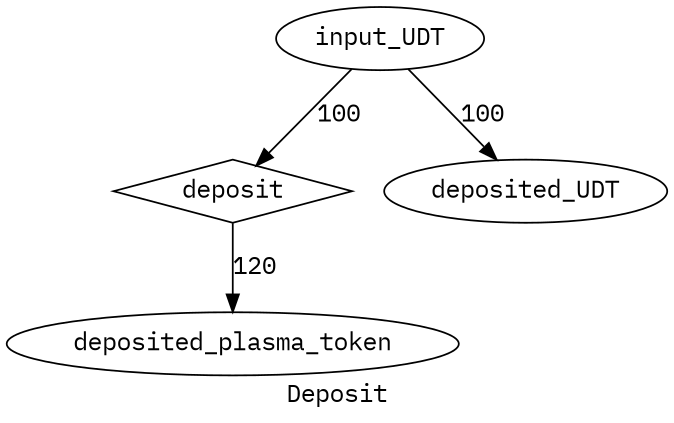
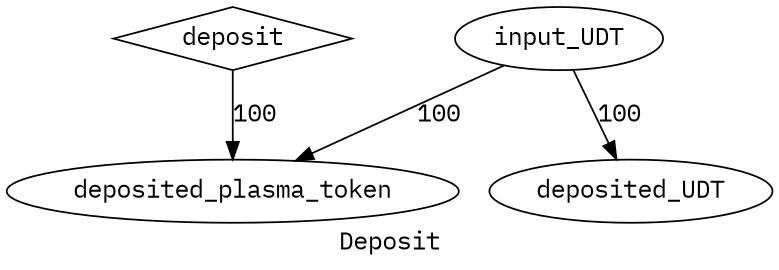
  digraph {
    fontname="IBM Plex Mono"
    label=Deposit
    node [fontname="IBM Plex Mono"]
    edge [fontname="IBM Plex Mono"]
    deposit [shape=diamond]
    deposited_plasma_token
    input_UDT
    deposited_UDT
-   deposit -> deposited_plasma_token [label=120]
-   input_UDT -> deposit [label=100]
+   deposit -> deposited_plasma_token [label=100]
+   input_UDT -> deposited_plasma_token [label=100]
    input_UDT -> deposited_UDT [label=100]
  }
